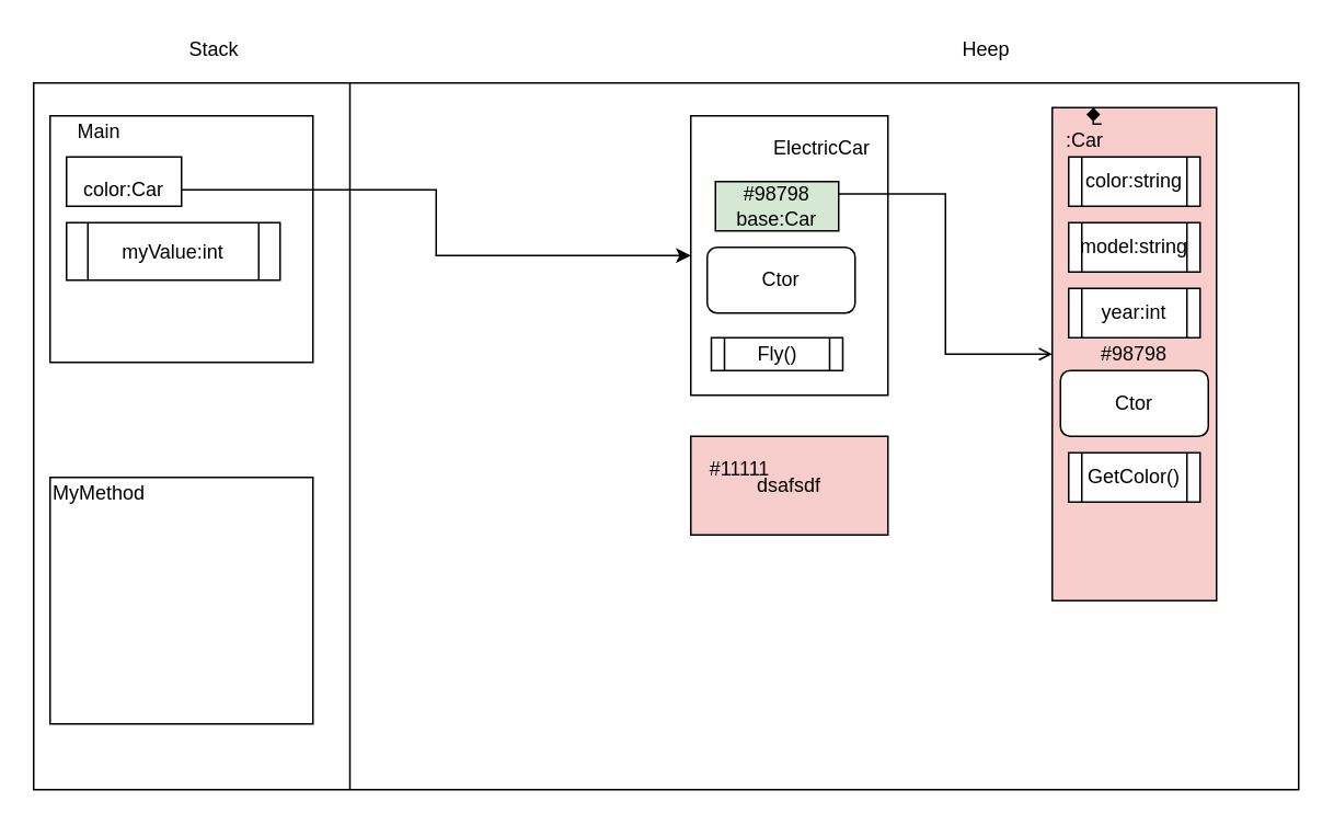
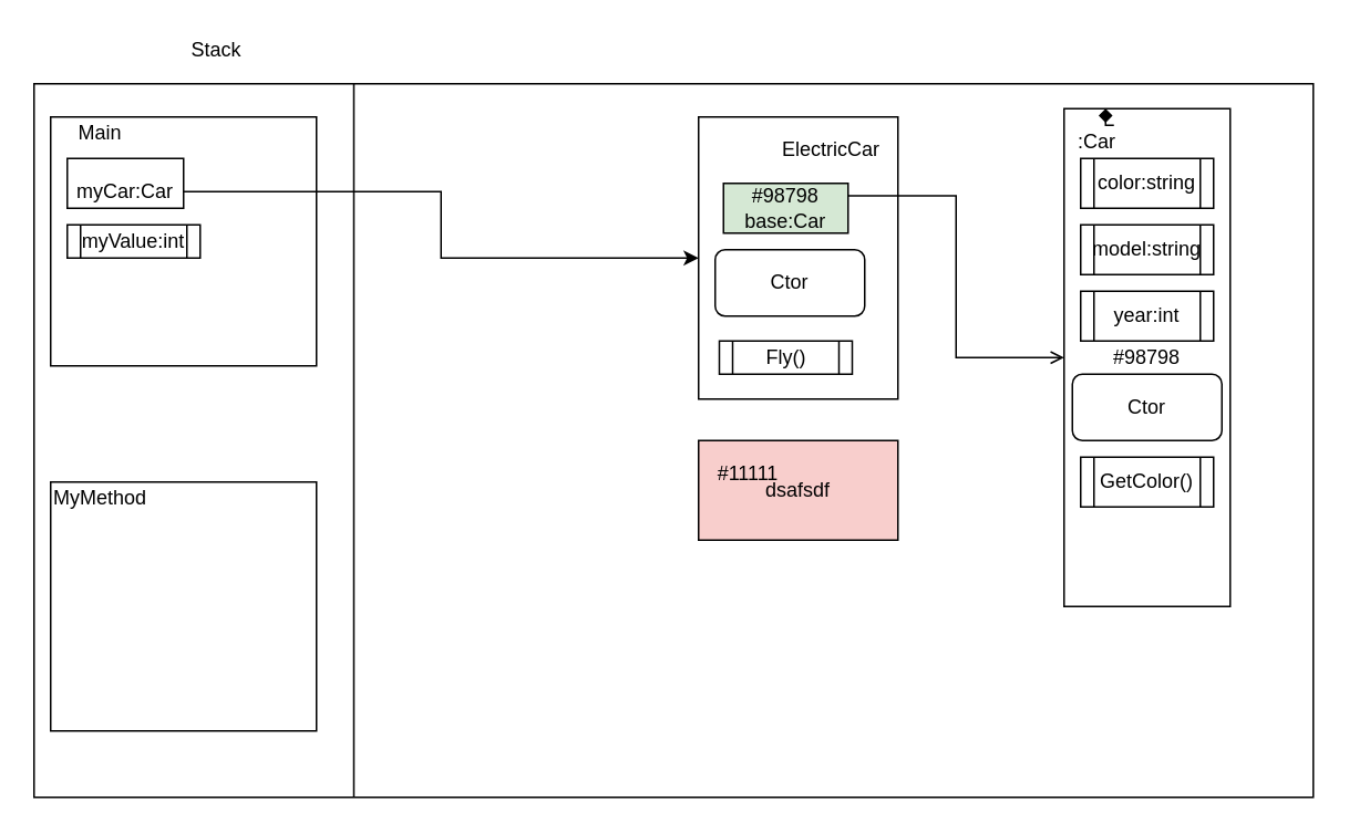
  <mxCell id="0" />
  <mxCell id="1" parent="0" />
  <mxCell id="2" value="" style="rounded=0;whiteSpace=wrap;html=1;" vertex="1" parent="1"><mxGeometry x="20" y="50" width="770" height="430" as="geometry" /></mxCell>
- <mxCell id="3" value="&lt;span&gt;#98798&lt;/span&gt;" style="rounded=0;whiteSpace=wrap;html=1;fillColor=#f8cecc;" vertex="1" parent="1"><mxGeometry x="640" y="65" width="100" height="300" as="geometry" /></mxCell>
+ <mxCell id="3" value="&lt;span&gt;#98798&lt;/span&gt;" style="rounded=0;whiteSpace=wrap;html=1;" vertex="1" parent="1"><mxGeometry x="640" y="65" width="100" height="300" as="geometry" /></mxCell>
  <mxCell id="4" value="" style="rounded=0;whiteSpace=wrap;html=1;" vertex="1" parent="1"><mxGeometry x="30" y="70" width="160" height="150" as="geometry" /></mxCell>
  <mxCell id="5" value="" style="endArrow=none;html=1;entryX=0.25;entryY=0;entryDx=0;entryDy=0;exitX=0.25;exitY=1;exitDx=0;exitDy=0;" edge="1" parent="1" source="2" target="2"><mxGeometry width="50" height="50" relative="1" as="geometry"><mxPoint x="360" y="460" as="sourcePoint" /><mxPoint x="410" y="410" as="targetPoint" /></mxGeometry></mxCell>
  <mxCell id="6" value="Stack" style="text;html=1;strokeColor=none;fillColor=none;align=center;verticalAlign=middle;whiteSpace=wrap;rounded=0;" vertex="1" parent="1"><mxGeometry x="110" y="20" width="40" height="20" as="geometry" /></mxCell>
- <mxCell id="7" value="Heep" style="text;html=1;strokeColor=none;fillColor=none;align=center;verticalAlign=middle;whiteSpace=wrap;rounded=0;" vertex="1" parent="1"><mxGeometry x="580" y="20" width="40" height="20" as="geometry" /></mxCell>
  <mxCell id="8" value="" style="rounded=0;whiteSpace=wrap;html=1;" vertex="1" parent="1"><mxGeometry x="30" y="290" width="160" height="150" as="geometry" /></mxCell>
  <mxCell id="9" value="Main" style="text;html=1;strokeColor=none;fillColor=none;align=center;verticalAlign=middle;whiteSpace=wrap;rounded=0;" vertex="1" parent="1"><mxGeometry x="40" y="70" width="40" height="20" as="geometry" /></mxCell>
  <mxCell id="10" value="" style="rounded=0;whiteSpace=wrap;html=1;" vertex="1" parent="1"><mxGeometry x="420" y="70" width="120" height="170" as="geometry" /></mxCell>
  <mxCell id="11" value="" style="rounded=0;whiteSpace=wrap;html=1;" vertex="1" parent="1"><mxGeometry x="40" y="95" width="70" height="30" as="geometry" /></mxCell>
  <mxCell id="12" style="edgeStyle=orthogonalEdgeStyle;rounded=0;orthogonalLoop=1;jettySize=auto;html=1;" edge="1" parent="1" source="13" target="10"><mxGeometry relative="1" as="geometry" /></mxCell>
- <mxCell id="13" value="color:Car" style="text;html=1;strokeColor=none;fillColor=none;align=center;verticalAlign=middle;whiteSpace=wrap;rounded=0;" vertex="1" parent="1"><mxGeometry x="40" y="105" width="70" height="20" as="geometry" /></mxCell>
+ <mxCell id="13" value="myCar:Car" style="text;html=1;strokeColor=none;fillColor=none;align=center;verticalAlign=middle;whiteSpace=wrap;rounded=0;" vertex="1" parent="1"><mxGeometry x="40" y="105" width="70" height="20" as="geometry" /></mxCell>
  <mxCell id="14" value="ElectricCar" style="text;html=1;strokeColor=none;fillColor=none;align=center;verticalAlign=middle;whiteSpace=wrap;rounded=0;" vertex="1" parent="1"><mxGeometry x="470" y="80" width="60" height="20" as="geometry" /></mxCell>
  <mxCell id="15" value="color:string" style="shape=process;whiteSpace=wrap;html=1;backgroundOutline=1;" vertex="1" parent="1"><mxGeometry x="650" y="95" width="80" height="30" as="geometry" /></mxCell>
  <mxCell id="16" value="model:string" style="shape=process;whiteSpace=wrap;html=1;backgroundOutline=1;" vertex="1" parent="1"><mxGeometry x="650" y="135" width="80" height="30" as="geometry" /></mxCell>
  <mxCell id="17" value="year:int" style="shape=process;whiteSpace=wrap;html=1;backgroundOutline=1;" vertex="1" parent="1"><mxGeometry x="650" y="175" width="80" height="30" as="geometry" /></mxCell>
- <mxCell id="18" value="myValue:int" style="shape=process;whiteSpace=wrap;html=1;backgroundOutline=1;" vertex="1" parent="1"><mxGeometry x="40" y="135" width="130" height="35" as="geometry" /></mxCell>
+ <mxCell id="18" value="myValue:int" style="shape=process;whiteSpace=wrap;html=1;backgroundOutline=1;" vertex="1" parent="1"><mxGeometry x="40" y="135" width="80" height="20" as="geometry" /></mxCell>
  <mxCell id="19" value="MyMethod" style="text;html=1;strokeColor=none;fillColor=none;align=center;verticalAlign=middle;whiteSpace=wrap;rounded=0;" vertex="1" parent="1"><mxGeometry x="40" y="290" width="40" height="20" as="geometry" /></mxCell>
  <mxCell id="20" value="Fly()" style="shape=process;whiteSpace=wrap;html=1;backgroundOutline=1;" vertex="1" parent="1"><mxGeometry x="432.5" y="205" width="80" height="20" as="geometry" /></mxCell>
  <mxCell id="21" value="dsafsdf" style="rounded=0;whiteSpace=wrap;html=1;fillColor=#f8cecc;" vertex="1" parent="1"><mxGeometry x="420" y="265" width="120" height="60" as="geometry" /></mxCell>
  <mxCell id="22" value="#11111" style="text;html=1;strokeColor=none;fillColor=none;align=center;verticalAlign=middle;whiteSpace=wrap;rounded=0;" vertex="1" parent="1"><mxGeometry x="430" y="275" width="40" height="20" as="geometry" /></mxCell>
  <mxCell id="23" style="edgeStyle=orthogonalEdgeStyle;rounded=0;orthogonalLoop=1;jettySize=auto;html=1;exitX=1;exitY=0.25;exitDx=0;exitDy=0;entryX=0;entryY=0.5;entryDx=0;entryDy=0;endArrow=open;" edge="1" parent="1" source="24" target="3"><mxGeometry relative="1" as="geometry" /></mxCell>
  <mxCell id="24" value="#98798 base:Car" style="rounded=0;whiteSpace=wrap;html=1;fillColor=#d5e8d4;" vertex="1" parent="1"><mxGeometry x="435" y="110" width="75" height="30" as="geometry" /></mxCell>
  <mxCell id="25" style="edgeStyle=orthogonalEdgeStyle;rounded=0;orthogonalLoop=1;jettySize=auto;html=1;exitX=0.75;exitY=0;exitDx=0;exitDy=0;entryX=0.25;entryY=0;entryDx=0;entryDy=0;endArrow=diamond;" edge="1" parent="1" source="26" target="3"><mxGeometry relative="1" as="geometry" /></mxCell>
  <mxCell id="26" value=":Car" style="text;html=1;strokeColor=none;fillColor=none;align=center;verticalAlign=middle;whiteSpace=wrap;rounded=0;" vertex="1" parent="1"><mxGeometry x="640" y="75" width="40" height="20" as="geometry" /></mxCell>
  <mxCell id="27" value="GetColor()" style="shape=process;whiteSpace=wrap;html=1;backgroundOutline=1;" vertex="1" parent="1"><mxGeometry x="650" y="275" width="80" height="30" as="geometry" /></mxCell>
  <mxCell id="28" value="Ctor" style="rounded=1;whiteSpace=wrap;html=1;" vertex="1" parent="1"><mxGeometry x="430" y="150" width="90" height="40" as="geometry" /></mxCell>
  <mxCell id="29" value="Ctor" style="rounded=1;whiteSpace=wrap;html=1;" vertex="1" parent="1"><mxGeometry x="645" y="225" width="90" height="40" as="geometry" /></mxCell>
